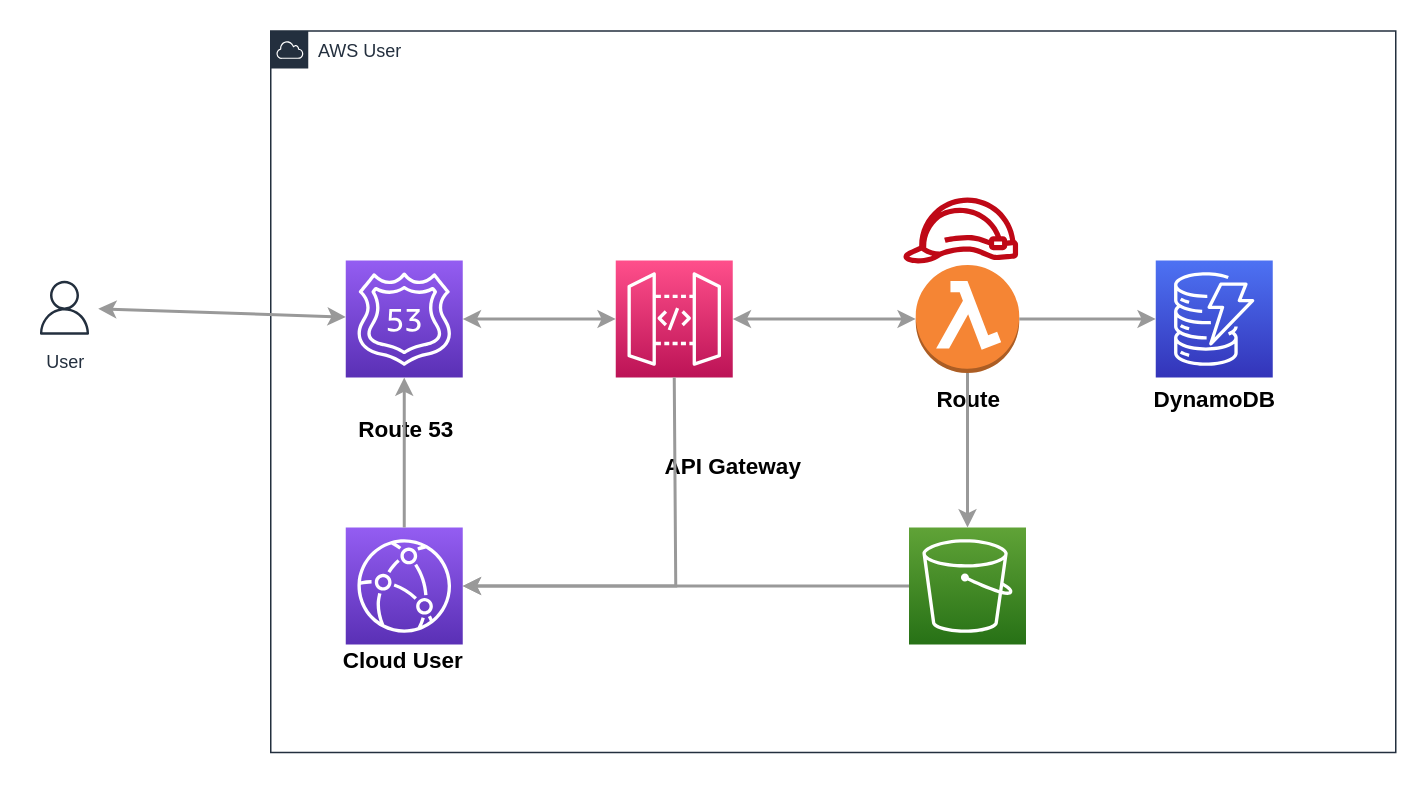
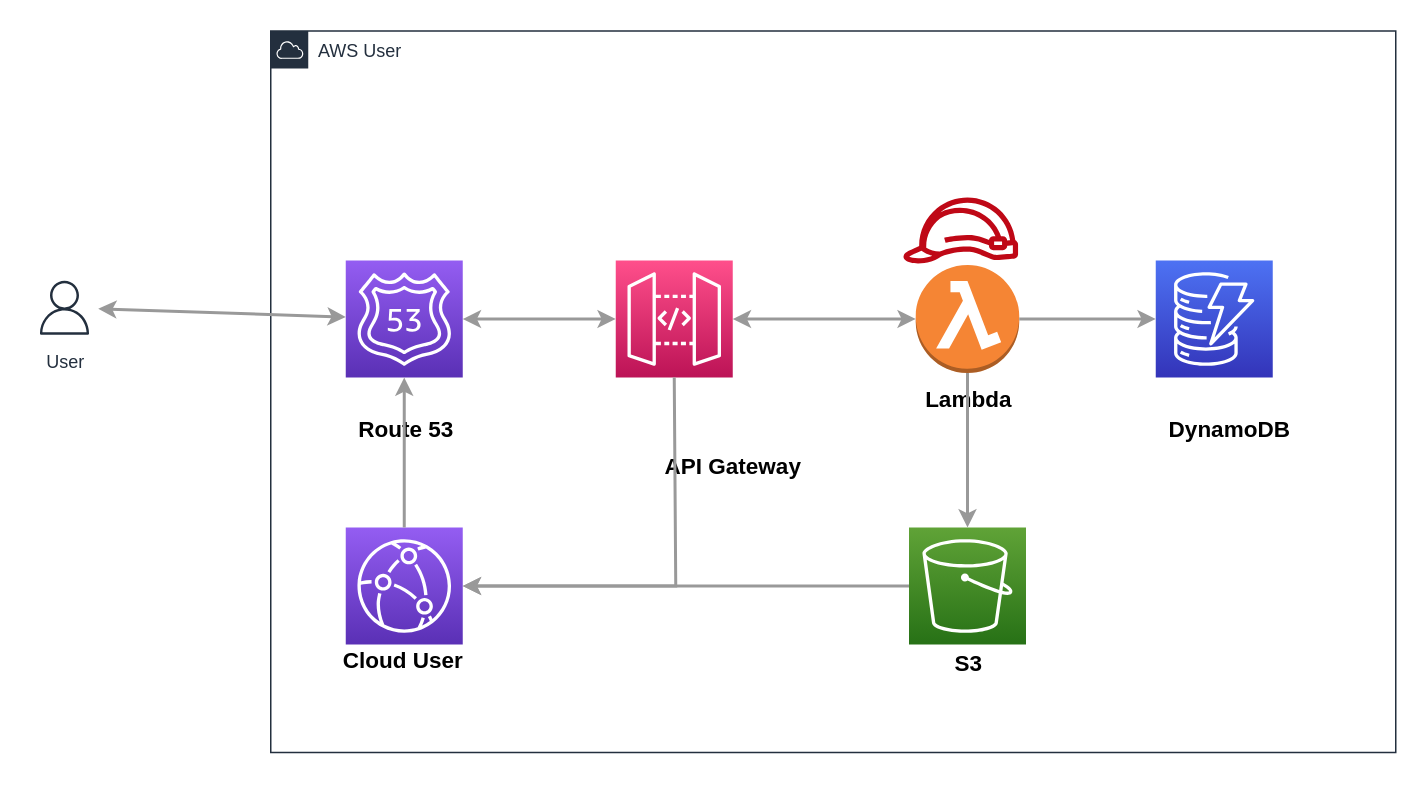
  <mxCell id="0" />
  <mxCell id="1" parent="0" />
  <mxCell id="2" value="AWS User" style="points=[[0,0],[0.25,0],[0.5,0],[0.75,0],[1,0],[1,0.25],[1,0.5],[1,0.75],[1,1],[0.75,1],[0.5,1],[0.25,1],[0,1],[0,0.75],[0,0.5],[0,0.25]];outlineConnect=0;gradientColor=none;html=1;whiteSpace=wrap;fontSize=12;fontStyle=0;container=1;pointerEvents=0;collapsible=0;recursiveResize=0;shape=mxgraph.aws4.group;grIcon=mxgraph.aws4.group_aws_cloud;strokeColor=#232F3E;fillColor=none;verticalAlign=top;align=left;spacingLeft=30;fontColor=#232F3E;dashed=0;" vertex="1" parent="1"><mxGeometry x="180" y="20" width="750" height="481" as="geometry" /></mxCell>
  <mxCell id="3" value="&lt;font style=&quot;font-size: 15px;&quot;&gt;&lt;b&gt;Route 53&lt;/b&gt;&lt;/font&gt;" style="text;html=1;resizable=0;autosize=1;align=center;verticalAlign=middle;points=[];fillColor=none;strokeColor=none;rounded=0;" vertex="1" parent="2"><mxGeometry x="50" y="255" width="80" height="20" as="geometry" /></mxCell>
- <mxCell id="4" value="&lt;font style=&quot;font-size: 15px;&quot;&gt;&lt;b&gt;Route&lt;/b&gt;&lt;/font&gt;" style="text;html=1;resizable=0;autosize=1;align=center;verticalAlign=middle;points=[];fillColor=none;strokeColor=none;rounded=0;" vertex="1" parent="2"><mxGeometry x="430" y="235" width="70" height="20" as="geometry" /></mxCell>
+ <mxCell id="4" value="&lt;font style=&quot;font-size: 15px;&quot;&gt;&lt;b&gt;Lambda&lt;/b&gt;&lt;/font&gt;" style="text;html=1;resizable=0;autosize=1;align=center;verticalAlign=middle;points=[];fillColor=none;strokeColor=none;rounded=0;" vertex="1" parent="2"><mxGeometry x="430" y="235" width="70" height="20" as="geometry" /></mxCell>
  <mxCell id="5" value="&lt;font style=&quot;font-size: 15px;&quot;&gt;&lt;b&gt;API Gateway&lt;/b&gt;&lt;/font&gt;" style="text;html=1;resizable=0;autosize=1;align=center;verticalAlign=middle;points=[];fillColor=none;strokeColor=none;rounded=0;" vertex="1" parent="2"><mxGeometry x="253" y="280" width="110" height="20" as="geometry" /></mxCell>
  <mxCell id="6" value="" style="sketch=0;points=[[0,0,0],[0.25,0,0],[0.5,0,0],[0.75,0,0],[1,0,0],[0,1,0],[0.25,1,0],[0.5,1,0],[0.75,1,0],[1,1,0],[0,0.25,0],[0,0.5,0],[0,0.75,0],[1,0.25,0],[1,0.5,0],[1,0.75,0]];outlineConnect=0;fontColor=#232F3E;gradientColor=#60A337;gradientDirection=north;fillColor=#277116;strokeColor=#ffffff;dashed=0;verticalLabelPosition=bottom;verticalAlign=top;align=center;html=1;fontSize=12;fontStyle=0;aspect=fixed;shape=mxgraph.aws4.resourceIcon;resIcon=mxgraph.aws4.s3;" vertex="1" parent="2"><mxGeometry x="425.5" y="331" width="78" height="78" as="geometry" /></mxCell>
  <mxCell id="7" value="" style="sketch=0;points=[[0,0,0],[0.25,0,0],[0.5,0,0],[0.75,0,0],[1,0,0],[0,1,0],[0.25,1,0],[0.5,1,0],[0.75,1,0],[1,1,0],[0,0.25,0],[0,0.5,0],[0,0.75,0],[1,0.25,0],[1,0.5,0],[1,0.75,0]];outlineConnect=0;fontColor=#232F3E;gradientColor=#FF4F8B;gradientDirection=north;fillColor=#BC1356;strokeColor=#ffffff;dashed=0;verticalLabelPosition=bottom;verticalAlign=top;align=center;html=1;fontSize=12;fontStyle=0;aspect=fixed;shape=mxgraph.aws4.resourceIcon;resIcon=mxgraph.aws4.api_gateway;" vertex="1" parent="2"><mxGeometry x="230" y="153" width="78" height="78" as="geometry" /></mxCell>
  <mxCell id="8" value="" style="outlineConnect=0;dashed=0;verticalLabelPosition=bottom;verticalAlign=top;align=center;html=1;shape=mxgraph.aws3.lambda_function;fillColor=#F58534;gradientColor=none;" vertex="1" parent="2"><mxGeometry x="430" y="156" width="69" height="72" as="geometry" /></mxCell>
  <mxCell id="9" value="" style="sketch=0;points=[[0,0,0],[0.25,0,0],[0.5,0,0],[0.75,0,0],[1,0,0],[0,1,0],[0.25,1,0],[0.5,1,0],[0.75,1,0],[1,1,0],[0,0.25,0],[0,0.5,0],[0,0.75,0],[1,0.25,0],[1,0.5,0],[1,0.75,0]];outlineConnect=0;fontColor=#232F3E;gradientColor=#4D72F3;gradientDirection=north;fillColor=#3334B9;strokeColor=#ffffff;dashed=0;verticalLabelPosition=bottom;verticalAlign=top;align=center;html=1;fontSize=12;fontStyle=0;aspect=fixed;shape=mxgraph.aws4.resourceIcon;resIcon=mxgraph.aws4.dynamodb;" vertex="1" parent="2"><mxGeometry x="590" y="153" width="78" height="78" as="geometry" /></mxCell>
  <mxCell id="10" value="" style="sketch=0;points=[[0,0,0],[0.25,0,0],[0.5,0,0],[0.75,0,0],[1,0,0],[0,1,0],[0.25,1,0],[0.5,1,0],[0.75,1,0],[1,1,0],[0,0.25,0],[0,0.5,0],[0,0.75,0],[1,0.25,0],[1,0.5,0],[1,0.75,0]];outlineConnect=0;fontColor=#232F3E;gradientColor=#945DF2;gradientDirection=north;fillColor=#5A30B5;strokeColor=#ffffff;dashed=0;verticalLabelPosition=bottom;verticalAlign=top;align=center;html=1;fontSize=12;fontStyle=0;aspect=fixed;shape=mxgraph.aws4.resourceIcon;resIcon=mxgraph.aws4.route_53;" vertex="1" parent="2"><mxGeometry x="50" y="153" width="78" height="78" as="geometry" /></mxCell>
  <mxCell id="11" value="" style="sketch=0;points=[[0,0,0],[0.25,0,0],[0.5,0,0],[0.75,0,0],[1,0,0],[0,1,0],[0.25,1,0],[0.5,1,0],[0.75,1,0],[1,1,0],[0,0.25,0],[0,0.5,0],[0,0.75,0],[1,0.25,0],[1,0.5,0],[1,0.75,0]];outlineConnect=0;fontColor=#232F3E;gradientColor=#945DF2;gradientDirection=north;fillColor=#5A30B5;strokeColor=#ffffff;dashed=0;verticalLabelPosition=bottom;verticalAlign=top;align=center;html=1;fontSize=12;fontStyle=0;aspect=fixed;shape=mxgraph.aws4.resourceIcon;resIcon=mxgraph.aws4.cloudfront;" vertex="1" parent="2"><mxGeometry x="50" y="331" width="78" height="78" as="geometry" /></mxCell>
  <mxCell id="12" value="" style="sketch=0;outlineConnect=0;fontColor=#232F3E;gradientColor=none;fillColor=#BF0816;strokeColor=none;dashed=0;verticalLabelPosition=bottom;verticalAlign=top;align=center;html=1;fontSize=12;fontStyle=0;aspect=fixed;pointerEvents=1;shape=mxgraph.aws4.role;" vertex="1" parent="2"><mxGeometry x="421" y="111" width="78" height="44" as="geometry" /></mxCell>
  <mxCell id="13" value="" style="endArrow=classic;startArrow=classic;html=1;rounded=0;exitX=1;exitY=0.5;exitDx=0;exitDy=0;exitPerimeter=0;entryX=0;entryY=0.5;entryDx=0;entryDy=0;entryPerimeter=0;strokeColor=#999999;strokeWidth=2;" edge="1" parent="2" source="10" target="7"><mxGeometry width="50" height="50" relative="1" as="geometry"><mxPoint x="140" y="451" as="sourcePoint" /><mxPoint x="190" y="401" as="targetPoint" /></mxGeometry></mxCell>
  <mxCell id="14" value="" style="endArrow=classic;startArrow=classic;html=1;rounded=0;strokeColor=#999999;strokeWidth=2;entryX=0;entryY=0.5;entryDx=0;entryDy=0;entryPerimeter=0;" edge="1" parent="2" source="7" target="8"><mxGeometry width="50" height="50" relative="1" as="geometry"><mxPoint x="140" y="451" as="sourcePoint" /><mxPoint x="190" y="401" as="targetPoint" /></mxGeometry></mxCell>
  <mxCell id="15" value="" style="endArrow=classic;html=1;rounded=0;strokeColor=#999999;strokeWidth=2;exitX=0;exitY=0.5;exitDx=0;exitDy=0;exitPerimeter=0;" edge="1" parent="2" source="6" target="11"><mxGeometry width="50" height="50" relative="1" as="geometry"><mxPoint x="140" y="451" as="sourcePoint" /><mxPoint x="190" y="401" as="targetPoint" /></mxGeometry></mxCell>
  <mxCell id="16" value="" style="endArrow=classic;html=1;rounded=0;strokeColor=#999999;strokeWidth=2;entryX=0.5;entryY=1;entryDx=0;entryDy=0;entryPerimeter=0;" edge="1" parent="2" source="11" target="10"><mxGeometry width="50" height="50" relative="1" as="geometry"><mxPoint x="140" y="451" as="sourcePoint" /><mxPoint x="190" y="401" as="targetPoint" /></mxGeometry></mxCell>
  <mxCell id="17" value="" style="endArrow=classic;html=1;rounded=0;strokeColor=#999999;strokeWidth=2;entryX=0;entryY=0.5;entryDx=0;entryDy=0;entryPerimeter=0;exitX=1;exitY=0.5;exitDx=0;exitDy=0;exitPerimeter=0;" edge="1" parent="2" source="8" target="9"><mxGeometry width="50" height="50" relative="1" as="geometry"><mxPoint x="140" y="451" as="sourcePoint" /><mxPoint x="190" y="401" as="targetPoint" /></mxGeometry></mxCell>
  <mxCell id="18" value="" style="endArrow=classic;html=1;rounded=0;strokeColor=#999999;strokeWidth=2;exitX=0.5;exitY=1;exitDx=0;exitDy=0;exitPerimeter=0;" edge="1" parent="2" source="8" target="6"><mxGeometry width="50" height="50" relative="1" as="geometry"><mxPoint x="140" y="451" as="sourcePoint" /><mxPoint x="190" y="401" as="targetPoint" /></mxGeometry></mxCell>
  <mxCell id="19" value="" style="endArrow=classic;html=1;rounded=0;strokeColor=#999999;strokeWidth=2;entryX=1;entryY=0.5;entryDx=0;entryDy=0;entryPerimeter=0;exitX=0.5;exitY=1;exitDx=0;exitDy=0;exitPerimeter=0;" edge="1" parent="2" source="7" target="11"><mxGeometry width="50" height="50" relative="1" as="geometry"><mxPoint x="140" y="281" as="sourcePoint" /><mxPoint x="190" y="231" as="targetPoint" /><Array as="points"><mxPoint x="270" y="370" /></Array></mxGeometry></mxCell>
  <mxCell id="20" value="&lt;font style=&quot;font-size: 15px;&quot;&gt;&lt;b&gt;Cloud User&lt;/b&gt;&lt;/font&gt;" style="text;html=1;resizable=0;autosize=1;align=center;verticalAlign=middle;points=[];fillColor=none;strokeColor=none;rounded=0;" vertex="1" parent="2"><mxGeometry x="38" y="409" width="100" height="20" as="geometry" /></mxCell>
- <mxCell id="22" value="&lt;font style=&quot;font-size: 15px;&quot;&gt;&lt;b&gt;DynamoDB&lt;/b&gt;&lt;/font&gt;" style="text;html=1;resizable=0;autosize=1;align=center;verticalAlign=middle;points=[];fillColor=none;strokeColor=none;rounded=0;" vertex="1" parent="2"><mxGeometry x="579" y="235" width="100" height="20" as="geometry" /></mxCell>
+ <mxCell id="21" value="&lt;font style=&quot;font-size: 15px;&quot;&gt;&lt;b&gt;S3&lt;/b&gt;&lt;/font&gt;" style="text;html=1;resizable=0;autosize=1;align=center;verticalAlign=middle;points=[];fillColor=none;strokeColor=none;rounded=0;" vertex="1" parent="2"><mxGeometry x="450" y="411" width="30" height="20" as="geometry" /></mxCell>
+ <mxCell id="22" value="&lt;font style=&quot;font-size: 15px;&quot;&gt;&lt;b&gt;DynamoDB&lt;/b&gt;&lt;/font&gt;" style="text;html=1;resizable=0;autosize=1;align=center;verticalAlign=middle;points=[];fillColor=none;strokeColor=none;rounded=0;" vertex="1" parent="2"><mxGeometry x="589" y="255" width="100" height="20" as="geometry" /></mxCell>
  <mxCell id="23" value="User" style="sketch=0;outlineConnect=0;fontColor=#232F3E;gradientColor=none;strokeColor=#232F3E;fillColor=#ffffff;dashed=0;verticalLabelPosition=bottom;verticalAlign=top;align=center;html=1;fontSize=12;fontStyle=0;aspect=fixed;shape=mxgraph.aws4.resourceIcon;resIcon=mxgraph.aws4.user;" vertex="1" parent="1"><mxGeometry x="20" y="182" width="45" height="45" as="geometry" /></mxCell>
  <mxCell id="24" value="" style="endArrow=classic;startArrow=classic;html=1;rounded=0;strokeColor=#999999;strokeWidth=2;" edge="1" parent="1" source="23" target="10"><mxGeometry width="50" height="50" relative="1" as="geometry"><mxPoint x="320" y="301" as="sourcePoint" /><mxPoint x="370" y="251" as="targetPoint" /></mxGeometry></mxCell>
